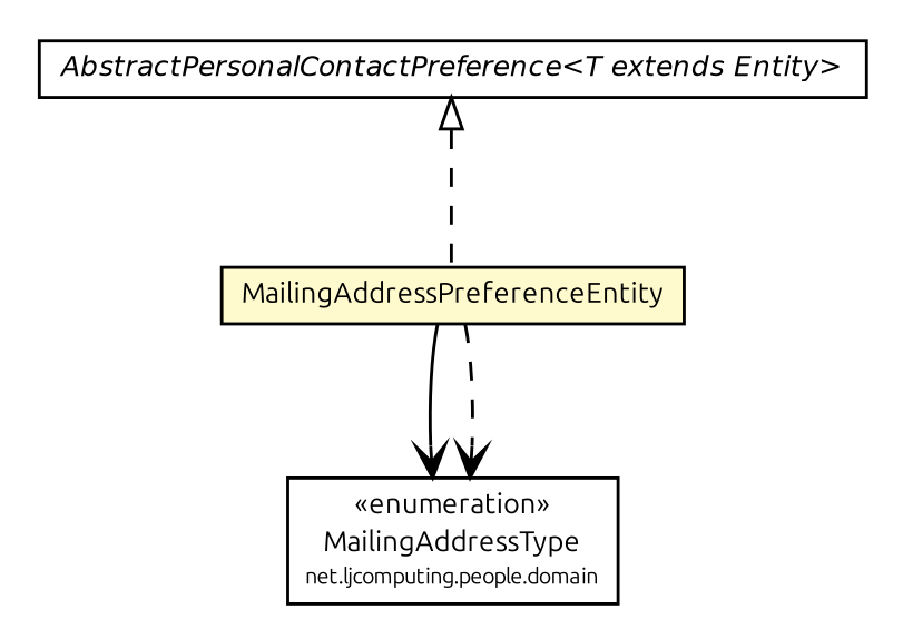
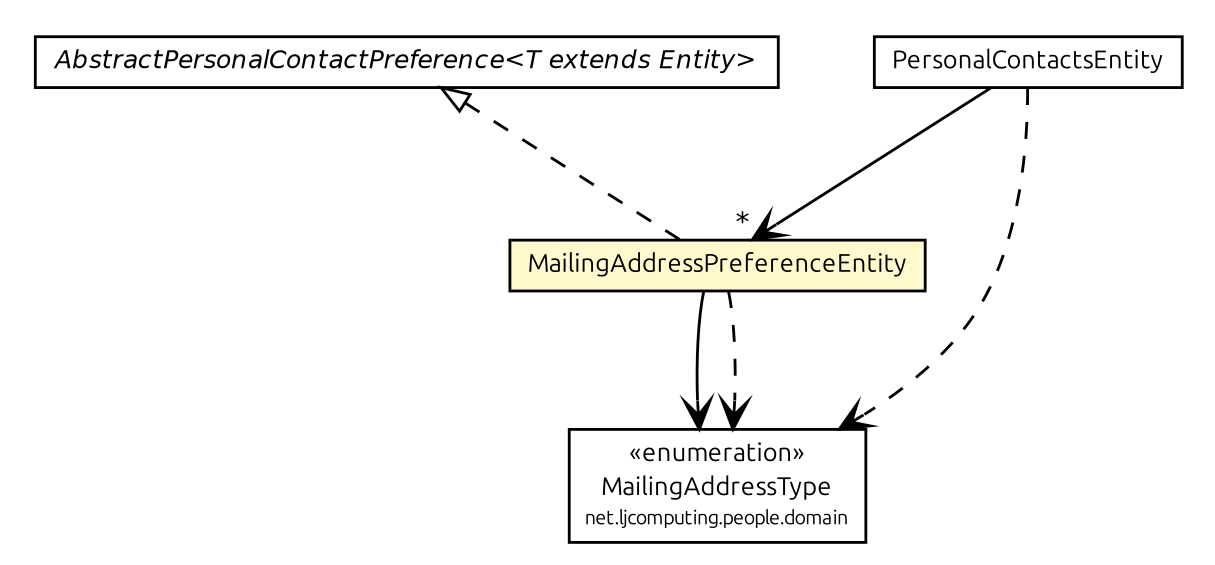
  digraph {
    fontname=Ubuntu
    nodesep=0.25
    ranksep=0.5
    node [fontcolor=black fontname=Ubuntu fontsize=9.0 shape=plaintext]
    edge [fontname=Ubuntu fontsize=10.0 headport=p labelfontname=Helvetica labelfontsize=10 style=dashed tailport=p arrowhead=open color=black fontcolor=black]
    n1 [label=<<table title="net.ljcomputing.people.entity.AbstractPersonalContactPreference" border="0" cellborder="1" cellspacing="0" cellpadding="2" port="p" href="./AbstractPersonalContactPreference.html"> 		<tr><td><table border="0" cellspacing="0" cellpadding="1"> <tr><td align="center" balign="center"><font face="Helvetica-Oblique"> AbstractPersonalContactPreference&lt;T extends Entity&gt; </font></td></tr> 		</table></td></tr> 		</table>>]
    n2 [label=<<table title="net.ljcomputing.people.entity.MailingAddressPreferenceEntity" border="0" cellborder="1" cellspacing="0" cellpadding="2" port="p" bgcolor="lemonChiffon" href="./MailingAddressPreferenceEntity.html"> 		<tr><td><table border="0" cellspacing="0" cellpadding="1"> <tr><td align="center" balign="center"> MailingAddressPreferenceEntity </td></tr> 		</table></td></tr> 		</table>>]
    n3 [label=<<table title="net.ljcomputing.people.domain.MailingAddressType" border="0" cellborder="1" cellspacing="0" cellpadding="2" port="p" href="../domain/MailingAddressType.html"> 		<tr><td><table border="0" cellspacing="0" cellpadding="1"> <tr><td align="center" balign="center"> &#171;enumeration&#187; </td></tr> <tr><td align="center" balign="center"> MailingAddressType </td></tr> <tr><td align="center" balign="center"><font point-size="7.0"> net.ljcomputing.people.domain </font></td></tr> 		</table></td></tr> 		</table>>]
+   n4 [label=<<table title="net.ljcomputing.people.entity.PersonalContactsEntity" border="0" cellborder="1" cellspacing="0" cellpadding="2" port="p" href="./PersonalContactsEntity.html"> 		<tr><td><table border="0" cellspacing="0" cellpadding="1"> <tr><td align="center" balign="center"> PersonalContactsEntity </td></tr> 		</table></td></tr> 		</table>>]
    n1 -> n2 [arrowtail=empty dir=back fontsize=10 arrowhead="" color="" fontcolor=""]
    n2 -> n3 [style=""]
    n2 -> n3
+   n4 -> n2 [headlabel="*" style=""]
+   n4 -> n3
  }
